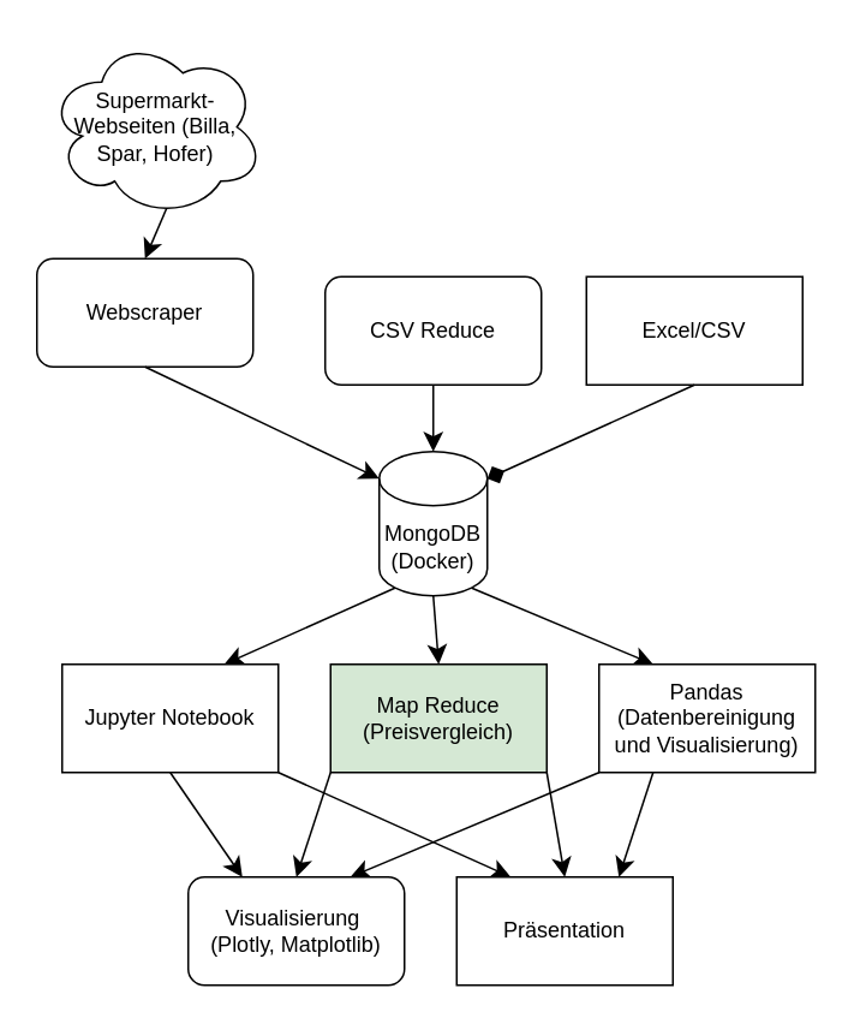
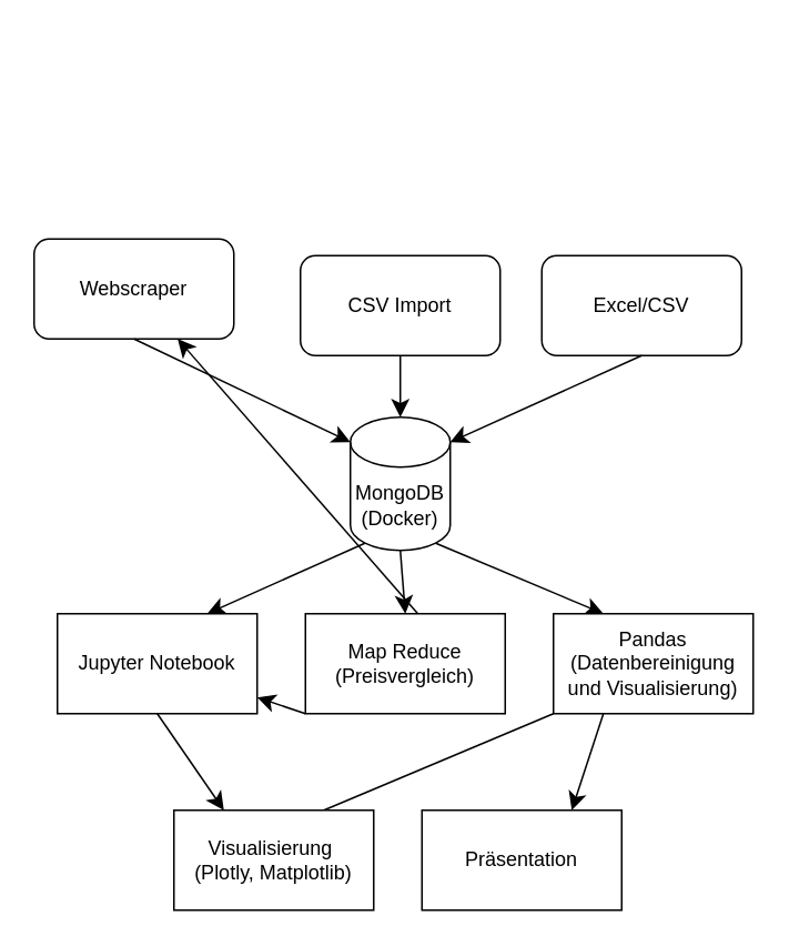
  <mxCell id="0" />
  <mxCell id="1" parent="0" />
- <mxCell id="2" style="edgeStyle=none;curved=1;rounded=0;orthogonalLoop=1;jettySize=auto;html=1;exitX=0.55;exitY=0.95;exitDx=0;exitDy=0;exitPerimeter=0;entryX=0.5;entryY=0;entryDx=0;entryDy=0;fontSize=12;startSize=8;endSize=8;" edge="1" parent="1" source="3" target="4"><mxGeometry relative="1" as="geometry" /></mxCell>
- <mxCell id="3" value="Supermarkt-Webseiten (Billa, Spar, Hofer)" style="ellipse;shape=cloud;whiteSpace=wrap;html=1;" vertex="1" parent="1"><mxGeometry x="26" y="20" width="120" height="100" as="geometry" /></mxCell>
  <mxCell id="4" value="Webscraper" style="rounded=1;whiteSpace=wrap;html=1;" vertex="1" parent="1"><mxGeometry x="20" y="143" width="120" height="60" as="geometry" /></mxCell>
- <mxCell id="5" value="CSV Reduce" style="rounded=1;whiteSpace=wrap;html=1;" vertex="1" parent="1"><mxGeometry x="180" y="153" width="120" height="60" as="geometry" /></mxCell>
- <mxCell id="6" value="Excel/CSV" style="whiteSpace=wrap;html=1;rounded=0;" vertex="1" parent="1"><mxGeometry x="325" y="153" width="120" height="60" as="geometry" /></mxCell>
+ <mxCell id="5" value="CSV Import" style="rounded=1;whiteSpace=wrap;html=1;" vertex="1" parent="1"><mxGeometry x="180" y="153" width="120" height="60" as="geometry" /></mxCell>
+ <mxCell id="6" value="Excel/CSV" style="rounded=1;whiteSpace=wrap;html=1;" vertex="1" parent="1"><mxGeometry x="325" y="153" width="120" height="60" as="geometry" /></mxCell>
  <mxCell id="7" style="edgeStyle=none;curved=1;rounded=0;orthogonalLoop=1;jettySize=auto;html=1;exitX=0.145;exitY=1;exitDx=0;exitDy=-4.35;exitPerimeter=0;entryX=0.75;entryY=0;entryDx=0;entryDy=0;fontSize=12;startSize=8;endSize=8;" edge="1" parent="1" source="10" target="16"><mxGeometry relative="1" as="geometry" /></mxCell>
  <mxCell id="8" style="edgeStyle=none;curved=1;rounded=0;orthogonalLoop=1;jettySize=auto;html=1;exitX=0.5;exitY=1;exitDx=0;exitDy=0;exitPerimeter=0;entryX=0.5;entryY=0;entryDx=0;entryDy=0;fontSize=12;startSize=8;endSize=8;" edge="1" parent="1" source="10" target="19"><mxGeometry relative="1" as="geometry" /></mxCell>
  <mxCell id="9" style="edgeStyle=none;curved=1;rounded=0;orthogonalLoop=1;jettySize=auto;html=1;exitX=0.855;exitY=1;exitDx=0;exitDy=-4.35;exitPerimeter=0;entryX=0.25;entryY=0;entryDx=0;entryDy=0;fontSize=12;startSize=8;endSize=8;" edge="1" parent="1" source="10" target="22"><mxGeometry relative="1" as="geometry" /></mxCell>
  <mxCell id="10" value="MongoDB (Docker)" style="shape=cylinder3;whiteSpace=wrap;html=1;boundedLbl=1;backgroundOutline=1;size=15;" vertex="1" parent="1"><mxGeometry x="210" y="250" width="60" height="80" as="geometry" /></mxCell>
  <mxCell id="11" style="edgeStyle=none;curved=1;rounded=0;orthogonalLoop=1;jettySize=auto;html=1;exitX=0.5;exitY=1;exitDx=0;exitDy=0;entryX=0;entryY=0;entryDx=0;entryDy=15;entryPerimeter=0;fontSize=12;startSize=8;endSize=8;" edge="1" parent="1" source="4" target="10"><mxGeometry relative="1" as="geometry" /></mxCell>
  <mxCell id="12" style="edgeStyle=none;curved=1;rounded=0;orthogonalLoop=1;jettySize=auto;html=1;exitX=0.5;exitY=1;exitDx=0;exitDy=0;entryX=0.5;entryY=0;entryDx=0;entryDy=0;entryPerimeter=0;fontSize=12;startSize=8;endSize=8;" edge="1" parent="1" source="5" target="10"><mxGeometry relative="1" as="geometry" /></mxCell>
- <mxCell id="13" style="edgeStyle=none;curved=1;rounded=0;orthogonalLoop=1;jettySize=auto;html=1;exitX=0.5;exitY=1;exitDx=0;exitDy=0;entryX=1;entryY=0;entryDx=0;entryDy=15;entryPerimeter=0;fontSize=12;startSize=8;endSize=8;endArrow=diamond;" edge="1" parent="1" source="6" target="10"><mxGeometry relative="1" as="geometry" /></mxCell>
+ <mxCell id="13" style="edgeStyle=none;curved=1;rounded=0;orthogonalLoop=1;jettySize=auto;html=1;exitX=0.5;exitY=1;exitDx=0;exitDy=0;entryX=1;entryY=0;entryDx=0;entryDy=15;entryPerimeter=0;fontSize=12;startSize=8;endSize=8;" edge="1" parent="1" source="6" target="10"><mxGeometry relative="1" as="geometry" /></mxCell>
  <mxCell id="14" style="edgeStyle=none;curved=1;rounded=0;orthogonalLoop=1;jettySize=auto;html=1;exitX=0.5;exitY=1;exitDx=0;exitDy=0;entryX=0.25;entryY=0;entryDx=0;entryDy=0;fontSize=12;startSize=8;endSize=8;" edge="1" parent="1" source="16" target="23"><mxGeometry relative="1" as="geometry" /></mxCell>
- <mxCell id="15" style="edgeStyle=none;curved=1;rounded=0;orthogonalLoop=1;jettySize=auto;html=1;entryX=0.25;entryY=0;entryDx=0;entryDy=0;fontSize=12;startSize=8;endSize=8;exitX=1;exitY=1;exitDx=0;exitDy=0;" edge="1" parent="1" source="16" target="24"><mxGeometry relative="1" as="geometry"><mxPoint x="125" y="430" as="sourcePoint" /></mxGeometry></mxCell>
  <mxCell id="16" value="Jupyter Notebook" style="rounded=0;whiteSpace=wrap;html=1;" vertex="1" parent="1"><mxGeometry x="34" y="368" width="120" height="60" as="geometry" /></mxCell>
- <mxCell id="17" style="edgeStyle=none;curved=1;rounded=0;orthogonalLoop=1;jettySize=auto;html=1;exitX=0;exitY=1;exitDx=0;exitDy=0;entryX=0.5;entryY=0;entryDx=0;entryDy=0;fontSize=12;startSize=8;endSize=8;" edge="1" parent="1" source="19" target="23"><mxGeometry relative="1" as="geometry" /></mxCell>
- <mxCell id="18" style="edgeStyle=none;curved=1;rounded=0;orthogonalLoop=1;jettySize=auto;html=1;exitX=1;exitY=1;exitDx=0;exitDy=0;entryX=0.5;entryY=0;entryDx=0;entryDy=0;fontSize=12;startSize=8;endSize=8;" edge="1" parent="1" source="19" target="24"><mxGeometry relative="1" as="geometry" /></mxCell>
- <mxCell id="19" value="Map Reduce&lt;div&gt;(Preisvergleich)&lt;/div&gt;" style="rounded=0;whiteSpace=wrap;html=1;fillColor=#d5e8d4;" vertex="1" parent="1"><mxGeometry x="183" y="368" width="120" height="60" as="geometry" /></mxCell>
- <mxCell id="20" style="edgeStyle=none;curved=1;rounded=0;orthogonalLoop=1;jettySize=auto;html=1;exitX=0;exitY=1;exitDx=0;exitDy=0;entryX=0.75;entryY=0;entryDx=0;entryDy=0;fontSize=12;startSize=8;endSize=8;" edge="1" parent="1" source="22" target="23"><mxGeometry relative="1" as="geometry" /></mxCell>
+ <mxCell id="17" style="edgeStyle=none;curved=1;rounded=0;orthogonalLoop=1;jettySize=auto;html=1;exitX=0;exitY=1;exitDx=0;exitDy=0;fontSize=12;startSize=8;endSize=8;" edge="1" parent="1" source="19" target="16"><mxGeometry relative="1" as="geometry" /></mxCell>
+ <mxCell id="18" style="edgeStyle=none;curved=1;rounded=0;orthogonalLoop=1;jettySize=auto;html=1;exitX=1;exitY=1;exitDx=0;exitDy=0;fontSize=12;startSize=8;endSize=8;" edge="1" parent="1" source="19" target="4"><mxGeometry relative="1" as="geometry" /></mxCell>
+ <mxCell id="19" value="Map Reduce&lt;div&gt;(Preisvergleich)&lt;/div&gt;" style="rounded=0;whiteSpace=wrap;html=1;" vertex="1" parent="1"><mxGeometry x="183" y="368" width="120" height="60" as="geometry" /></mxCell>
+ <mxCell id="20" style="edgeStyle=none;curved=1;rounded=0;orthogonalLoop=1;jettySize=auto;html=1;exitX=0;exitY=1;exitDx=0;exitDy=0;entryX=0.75;entryY=0;entryDx=0;entryDy=0;fontSize=12;startSize=8;endSize=8;endArrow=none;" edge="1" parent="1" source="22" target="23"><mxGeometry relative="1" as="geometry" /></mxCell>
  <mxCell id="21" style="edgeStyle=none;curved=1;rounded=0;orthogonalLoop=1;jettySize=auto;html=1;exitX=0.25;exitY=1;exitDx=0;exitDy=0;entryX=0.75;entryY=0;entryDx=0;entryDy=0;fontSize=12;startSize=8;endSize=8;" edge="1" parent="1" source="22" target="24"><mxGeometry relative="1" as="geometry" /></mxCell>
  <mxCell id="22" value="Pandas (Datenbereinigung und Visualisierung)" style="rounded=0;whiteSpace=wrap;html=1;" vertex="1" parent="1"><mxGeometry x="332" y="368" width="120" height="60" as="geometry" /></mxCell>
- <mxCell id="23" value="Visualisierung&amp;nbsp;&lt;div&gt;(Plotly, Matplotlib)&lt;/div&gt;" style="whiteSpace=wrap;html=1;rounded=1;" vertex="1" parent="1"><mxGeometry x="104" y="486" width="120" height="60" as="geometry" /></mxCell>
+ <mxCell id="23" value="Visualisierung&amp;nbsp;&lt;div&gt;(Plotly, Matplotlib)&lt;/div&gt;" style="rounded=0;whiteSpace=wrap;html=1;" vertex="1" parent="1"><mxGeometry x="104" y="486" width="120" height="60" as="geometry" /></mxCell>
  <mxCell id="24" value="Präsentation" style="rounded=0;whiteSpace=wrap;html=1;" vertex="1" parent="1"><mxGeometry x="253" y="486" width="120" height="60" as="geometry" /></mxCell>
